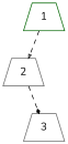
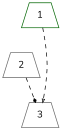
  digraph {
    fontname=Nunito
    node [color=gray40 fontname=Nunito shape=trapezium]
    edge [arrowsize=0.5 fontname=Nunito style=dashed]
    n1 [color=darkgreen label=1]
    n2 [label=2]
    n3 [label=3]
-   n1 -> n2 [arrowhead=onormal]
+   n1 -> n3 [arrowhead=onormal]
    n2 -> n3 [arrowhead=diamond]
  }
